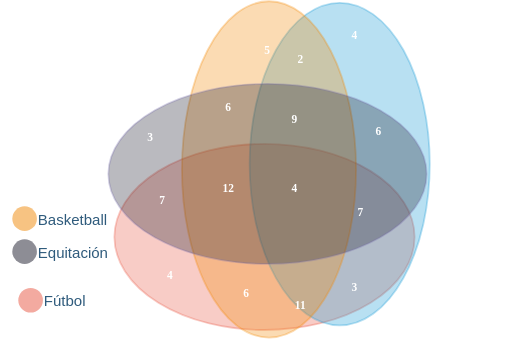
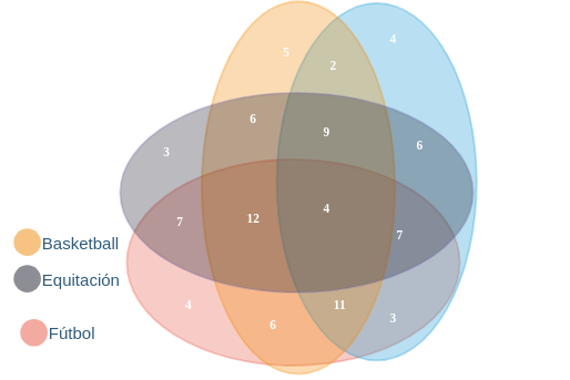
  <mxCell id="0" />
  <mxCell id="1" parent="0" />
  <mxCell id="2" value="" style="ellipse;whiteSpace=wrap;html=1;rounded=1;shadow=0;labelBackgroundColor=none;strokeColor=#e85642;strokeWidth=3;fillColor=#e85642;fontFamily=Verdana;fontSize=19;fontColor=#2F5B7C;align=center;opacity=30;rotation=-180;" parent="1" vertex="1"><mxGeometry x="190" y="210" width="500" height="310" as="geometry" /></mxCell>
  <mxCell id="3" value="" style="ellipse;whiteSpace=wrap;html=1;rounded=1;shadow=0;labelBackgroundColor=none;strokeColor=#1699d3;strokeWidth=3;fillColor=#1699d3;fontFamily=Helvetica;fontSize=14;fontColor=#2F5B7C;align=center;opacity=30;rotation=90;" parent="1" vertex="1"><mxGeometry x="296.68" y="93.63" width="537.13" height="300" as="geometry" /></mxCell>
  <mxCell id="4" value="" style="ellipse;whiteSpace=wrap;html=1;rounded=1;shadow=0;labelBackgroundColor=none;strokeColor=#F08705;strokeWidth=3;fillColor=#F08705;fontFamily=Helvetica;fontSize=14;fontColor=#2F5B7C;align=center;opacity=30;rotation=-90;" parent="1" vertex="1"><mxGeometry x="167.5" y="107.5" width="560" height="290" as="geometry" /></mxCell>
  <mxCell id="5" value="" style="ellipse;whiteSpace=wrap;html=1;rounded=1;shadow=0;labelBackgroundColor=none;strokeColor=#736ca8;strokeWidth=3;fillColor=#1C1B2B;fontFamily=Verdana;fontSize=19;fontColor=#2F5B7C;align=center;opacity=30;rotation=0;" parent="1" vertex="1"><mxGeometry x="180" y="110" width="530" height="300" as="geometry" /></mxCell>
  <mxCell id="6" value="&lt;font style=&quot;font-size: 19px;&quot;&gt;&lt;b style=&quot;font-size: 19px;&quot;&gt;4&lt;/b&gt;&lt;/font&gt;" style="text;html=1;strokeColor=none;fillColor=none;align=center;verticalAlign=middle;whiteSpace=wrap;rounded=0;shadow=0;labelBackgroundColor=none;fontFamily=Verdana;fontSize=19;fontColor=#FFFFFF;" parent="1" vertex="1"><mxGeometry x="570" y="20" width="40" height="20" as="geometry" /></mxCell>
- <mxCell id="7" value="&lt;font style=&quot;font-size: 19px;&quot;&gt;&lt;b style=&quot;font-size: 19px;&quot;&gt;5&lt;/b&gt;&lt;/font&gt;" style="text;html=1;strokeColor=none;fillColor=none;align=center;verticalAlign=middle;whiteSpace=wrap;rounded=0;shadow=0;labelBackgroundColor=none;fontFamily=Verdana;fontSize=19;fontColor=#FFFFFF;" vertex="1" parent="1"><mxGeometry x="425" y="45" width="40" height="20" as="geometry" /></mxCell>
+ <mxCell id="7" value="&lt;font style=&quot;font-size: 19px;&quot;&gt;&lt;b style=&quot;font-size: 19px;&quot;&gt;5&lt;/b&gt;&lt;/font&gt;" style="text;html=1;strokeColor=none;fillColor=none;align=center;verticalAlign=middle;whiteSpace=wrap;rounded=0;shadow=0;labelBackgroundColor=none;fontFamily=Verdana;fontSize=19;fontColor=#FFFFFF;" vertex="1" parent="1"><mxGeometry x="410" y="40" width="40" height="20" as="geometry" /></mxCell>
  <mxCell id="8" value="&lt;font style=&quot;font-size: 19px;&quot;&gt;&lt;b style=&quot;font-size: 19px;&quot;&gt;3&lt;/b&gt;&lt;/font&gt;" style="text;html=1;strokeColor=none;fillColor=none;align=center;verticalAlign=middle;whiteSpace=wrap;rounded=0;shadow=0;labelBackgroundColor=none;fontFamily=Verdana;fontSize=19;fontColor=#FFFFFF;" vertex="1" parent="1"><mxGeometry x="230" y="190" width="40" height="20" as="geometry" /></mxCell>
  <mxCell id="9" value="&lt;font style=&quot;font-size: 19px;&quot;&gt;&lt;b style=&quot;font-size: 19px;&quot;&gt;4&lt;/b&gt;&lt;/font&gt;" style="text;html=1;strokeColor=none;fillColor=none;align=center;verticalAlign=middle;whiteSpace=wrap;rounded=0;shadow=0;labelBackgroundColor=none;fontFamily=Verdana;fontSize=19;fontColor=#FFFFFF;" vertex="1" parent="1"><mxGeometry x="263.05" y="420" width="40" height="20" as="geometry" /></mxCell>
  <mxCell id="10" value="&lt;font color=&quot;#ffffff&quot; style=&quot;font-size: 19px;&quot;&gt;&lt;b style=&quot;font-size: 19px;&quot;&gt;2&lt;/b&gt;&lt;/font&gt;" style="text;html=1;strokeColor=none;fillColor=none;align=center;verticalAlign=middle;whiteSpace=wrap;rounded=0;shadow=0;labelBackgroundColor=none;fontFamily=Verdana;fontSize=19;fontColor=#2F5B7C;" vertex="1" parent="1"><mxGeometry x="480" y="60" width="40" height="20" as="geometry" /></mxCell>
  <mxCell id="11" value="&lt;font color=&quot;#ffffff&quot; style=&quot;font-size: 19px;&quot;&gt;&lt;b style=&quot;font-size: 19px;&quot;&gt;7&lt;/b&gt;&lt;/font&gt;" style="text;html=1;strokeColor=none;fillColor=none;align=center;verticalAlign=middle;whiteSpace=wrap;rounded=0;shadow=0;labelBackgroundColor=none;fontFamily=Verdana;fontSize=19;fontColor=#2F5B7C;" vertex="1" parent="1"><mxGeometry x="250" y="294" width="40" height="20" as="geometry" /></mxCell>
  <mxCell id="12" value="&lt;font color=&quot;#ffffff&quot; style=&quot;font-size: 19px;&quot;&gt;&lt;b style=&quot;font-size: 19px;&quot;&gt;6&lt;/b&gt;&lt;/font&gt;" style="text;html=1;strokeColor=none;fillColor=none;align=center;verticalAlign=middle;whiteSpace=wrap;rounded=0;shadow=0;labelBackgroundColor=none;fontFamily=Verdana;fontSize=19;fontColor=#2F5B7C;" vertex="1" parent="1"><mxGeometry x="360" y="140" width="40" height="20" as="geometry" /></mxCell>
  <mxCell id="13" value="&lt;font color=&quot;#ffffff&quot; style=&quot;font-size: 19px;&quot;&gt;&lt;b style=&quot;font-size: 19px;&quot;&gt;6&lt;/b&gt;&lt;/font&gt;" style="text;html=1;strokeColor=none;fillColor=none;align=center;verticalAlign=middle;whiteSpace=wrap;rounded=0;shadow=0;labelBackgroundColor=none;fontFamily=Verdana;fontSize=19;fontColor=#2F5B7C;" vertex="1" parent="1"><mxGeometry x="390" y="450" width="40" height="20" as="geometry" /></mxCell>
  <mxCell id="14" value="&lt;font color=&quot;#ffffff&quot; style=&quot;font-size: 19px;&quot;&gt;&lt;b style=&quot;font-size: 19px;&quot;&gt;3&lt;/b&gt;&lt;/font&gt;" style="text;html=1;strokeColor=none;fillColor=none;align=center;verticalAlign=middle;whiteSpace=wrap;rounded=0;shadow=0;labelBackgroundColor=none;fontFamily=Verdana;fontSize=19;fontColor=#2F5B7C;" vertex="1" parent="1"><mxGeometry x="570" y="440" width="40" height="20" as="geometry" /></mxCell>
  <mxCell id="15" value="&lt;font color=&quot;#ffffff&quot; style=&quot;font-size: 19px;&quot;&gt;&lt;b style=&quot;font-size: 19px;&quot;&gt;6&lt;/b&gt;&lt;/font&gt;" style="text;html=1;strokeColor=none;fillColor=none;align=center;verticalAlign=middle;whiteSpace=wrap;rounded=0;shadow=0;labelBackgroundColor=none;fontFamily=Verdana;fontSize=19;fontColor=#2F5B7C;" vertex="1" parent="1"><mxGeometry x="610" y="180" width="40" height="20" as="geometry" /></mxCell>
- <mxCell id="16" value="&lt;font color=&quot;#ffffff&quot; style=&quot;font-size: 19px;&quot;&gt;&lt;b style=&quot;font-size: 19px;&quot;&gt;12&lt;/b&gt;&lt;/font&gt;" style="text;html=1;strokeColor=none;fillColor=none;align=center;verticalAlign=middle;whiteSpace=wrap;rounded=0;shadow=0;labelBackgroundColor=none;fontFamily=Verdana;fontSize=19;fontColor=#2F5B7C;" vertex="1" parent="1"><mxGeometry x="360" y="274" width="40" height="20" as="geometry" /></mxCell>
+ <mxCell id="16" value="&lt;font color=&quot;#ffffff&quot; style=&quot;font-size: 19px;&quot;&gt;&lt;b style=&quot;font-size: 19px;&quot;&gt;12&lt;/b&gt;&lt;/font&gt;" style="text;html=1;strokeColor=none;fillColor=none;align=center;verticalAlign=middle;whiteSpace=wrap;rounded=0;shadow=0;labelBackgroundColor=none;fontFamily=Verdana;fontSize=19;fontColor=#2F5B7C;" vertex="1" parent="1"><mxGeometry x="360" y="289" width="40" height="20" as="geometry" /></mxCell>
  <mxCell id="17" value="&lt;font color=&quot;#ffffff&quot; style=&quot;font-size: 19px;&quot;&gt;&lt;b style=&quot;font-size: 19px;&quot;&gt;9&lt;/b&gt;&lt;/font&gt;" style="text;html=1;strokeColor=none;fillColor=none;align=center;verticalAlign=middle;whiteSpace=wrap;rounded=0;shadow=0;labelBackgroundColor=none;fontFamily=Verdana;fontSize=19;fontColor=#2F5B7C;" vertex="1" parent="1"><mxGeometry x="470" y="160" width="40" height="20" as="geometry" /></mxCell>
  <mxCell id="18" value="&lt;font color=&quot;#ffffff&quot; style=&quot;font-size: 19px;&quot;&gt;&lt;b style=&quot;font-size: 19px;&quot;&gt;7&lt;/b&gt;&lt;/font&gt;" style="text;html=1;strokeColor=none;fillColor=none;align=center;verticalAlign=middle;whiteSpace=wrap;rounded=0;shadow=0;labelBackgroundColor=none;fontFamily=Verdana;fontSize=19;fontColor=#2F5B7C;" vertex="1" parent="1"><mxGeometry x="580" y="314" width="40" height="20" as="geometry" /></mxCell>
- <mxCell id="19" value="&lt;font color=&quot;#ffffff&quot; style=&quot;font-size: 19px;&quot;&gt;&lt;b style=&quot;font-size: 19px;&quot;&gt;11&lt;/b&gt;&lt;/font&gt;" style="text;html=1;strokeColor=none;fillColor=none;align=center;verticalAlign=middle;whiteSpace=wrap;rounded=0;shadow=0;labelBackgroundColor=none;fontFamily=Verdana;fontSize=19;fontColor=#2F5B7C;" vertex="1" parent="1"><mxGeometry x="480" y="470" width="40" height="20" as="geometry" /></mxCell>
+ <mxCell id="19" value="&lt;font color=&quot;#ffffff&quot; style=&quot;font-size: 19px;&quot;&gt;&lt;b style=&quot;font-size: 19px;&quot;&gt;11&lt;/b&gt;&lt;/font&gt;" style="text;html=1;strokeColor=none;fillColor=none;align=center;verticalAlign=middle;whiteSpace=wrap;rounded=0;shadow=0;labelBackgroundColor=none;fontFamily=Verdana;fontSize=19;fontColor=#2F5B7C;" vertex="1" parent="1"><mxGeometry x="490" y="420" width="40" height="20" as="geometry" /></mxCell>
  <mxCell id="20" value="&lt;font color=&quot;#ffffff&quot; style=&quot;font-size: 19px;&quot;&gt;&lt;b style=&quot;font-size: 19px;&quot;&gt;4&lt;/b&gt;&lt;/font&gt;" style="text;html=1;strokeColor=none;fillColor=none;align=center;verticalAlign=middle;whiteSpace=wrap;rounded=0;shadow=0;labelBackgroundColor=none;fontFamily=Verdana;fontSize=19;fontColor=#2F5B7C;" vertex="1" parent="1"><mxGeometry x="470" y="274" width="40" height="20" as="geometry" /></mxCell>
  <mxCell id="21" value="Fútbol" style="ellipse;whiteSpace=wrap;html=1;aspect=fixed;rounded=1;shadow=0;glass=0;labelBackgroundColor=none;strokeColor=none;strokeWidth=2;fillColor=#E85642;gradientColor=none;fontFamily=Helvetica;fontSize=25;fontColor=#2F5B7C;align=left;opacity=50;labelPosition=right;verticalLabelPosition=middle;verticalAlign=middle;" vertex="1" parent="1"><mxGeometry x="30" y="450" width="41" height="41" as="geometry" /></mxCell>
  <mxCell id="22" value="Equitación" style="ellipse;whiteSpace=wrap;html=1;aspect=fixed;rounded=1;shadow=0;glass=0;labelBackgroundColor=none;strokeColor=none;strokeWidth=2;fillColor=#1C1B2B;gradientColor=none;fontFamily=Helvetica;fontSize=25;fontColor=#2F5B7C;align=left;opacity=50;labelPosition=right;verticalLabelPosition=middle;verticalAlign=middle;" vertex="1" parent="1"><mxGeometry x="20" y="369" width="41" height="41" as="geometry" /></mxCell>
  <mxCell id="23" value="Basketball" style="ellipse;whiteSpace=wrap;html=1;aspect=fixed;rounded=1;shadow=0;glass=0;labelBackgroundColor=none;strokeColor=none;strokeWidth=2;fillColor=#F08705;gradientColor=none;fontFamily=Helvetica;fontSize=25;fontColor=#2F5B7C;align=left;opacity=50;labelPosition=right;verticalLabelPosition=middle;verticalAlign=middle;" vertex="1" parent="1"><mxGeometry x="20" y="314" width="41" height="41" as="geometry" /></mxCell>
